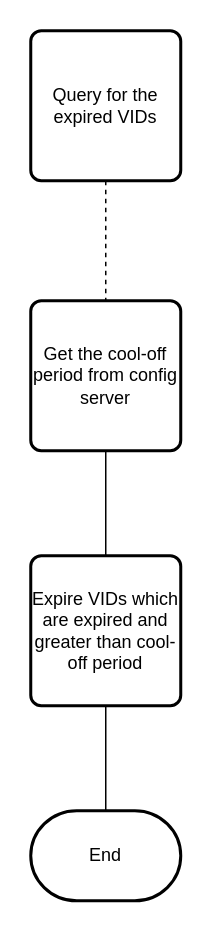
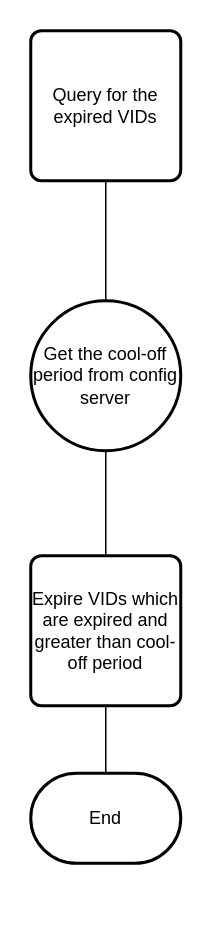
  <mxCell id="0" />
  <mxCell id="1" parent="0" />
- <mxCell id="2" style="edgeStyle=orthogonalEdgeStyle;rounded=0;orthogonalLoop=1;jettySize=auto;html=1;entryX=0.5;entryY=0;entryDx=0;entryDy=0;endArrow=none;endFill=0;dashed=1;" edge="1" parent="1" source="3" target="5"><mxGeometry relative="1" as="geometry" /></mxCell>
+ <mxCell id="2" style="edgeStyle=orthogonalEdgeStyle;rounded=0;orthogonalLoop=1;jettySize=auto;html=1;entryX=0.5;entryY=0;entryDx=0;entryDy=0;endArrow=none;endFill=0;" edge="1" parent="1" source="3" target="5"><mxGeometry relative="1" as="geometry" /></mxCell>
  <mxCell id="3" value="Query for the expired VIDs" style="rounded=1;whiteSpace=wrap;html=1;absoluteArcSize=1;arcSize=14;strokeWidth=2;" parent="1" vertex="1"><mxGeometry x="20" y="20" width="100" height="100" as="geometry" /></mxCell>
  <mxCell id="4" style="edgeStyle=orthogonalEdgeStyle;rounded=0;orthogonalLoop=1;jettySize=auto;html=1;entryX=0.5;entryY=0;entryDx=0;entryDy=0;endArrow=none;endFill=0;" edge="1" parent="1" source="5" target="7"><mxGeometry relative="1" as="geometry" /></mxCell>
- <mxCell id="5" value="Get the cool-off period from config server" style="rounded=1;whiteSpace=wrap;html=1;absoluteArcSize=1;arcSize=14;strokeWidth=2;" vertex="1" parent="1"><mxGeometry x="20" y="200" width="100" height="100" as="geometry" /></mxCell>
+ <mxCell id="5" value="Get the cool-off period from config server" style="ellipse;whiteSpace=wrap;html=1;absoluteArcSize=1;arcSize=14;strokeWidth=2;" vertex="1" parent="1"><mxGeometry x="20" y="200" width="100" height="100" as="geometry" /></mxCell>
  <mxCell id="6" style="edgeStyle=orthogonalEdgeStyle;rounded=0;orthogonalLoop=1;jettySize=auto;html=1;entryX=0.5;entryY=0;entryDx=0;entryDy=0;entryPerimeter=0;endArrow=none;endFill=0;" edge="1" parent="1" source="7" target="8"><mxGeometry relative="1" as="geometry" /></mxCell>
  <mxCell id="7" value="Expire VIDs which are expired and greater than cool-off period" style="rounded=1;whiteSpace=wrap;html=1;absoluteArcSize=1;arcSize=14;strokeWidth=2;" vertex="1" parent="1"><mxGeometry x="20" y="370" width="100" height="100" as="geometry" /></mxCell>
- <mxCell id="8" value="End" style="strokeWidth=2;html=1;shape=mxgraph.flowchart.terminator;whiteSpace=wrap;" vertex="1" parent="1"><mxGeometry x="20" y="540" width="100" height="60" as="geometry" /></mxCell>
+ <mxCell id="8" value="End" style="strokeWidth=2;html=1;shape=mxgraph.flowchart.terminator;whiteSpace=wrap;" vertex="1" parent="1"><mxGeometry x="20" y="515" width="100" height="60" as="geometry" /></mxCell>
